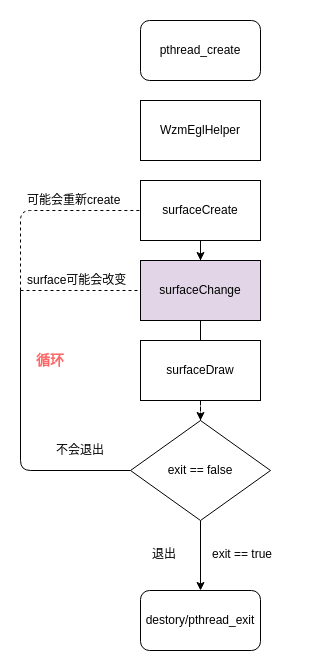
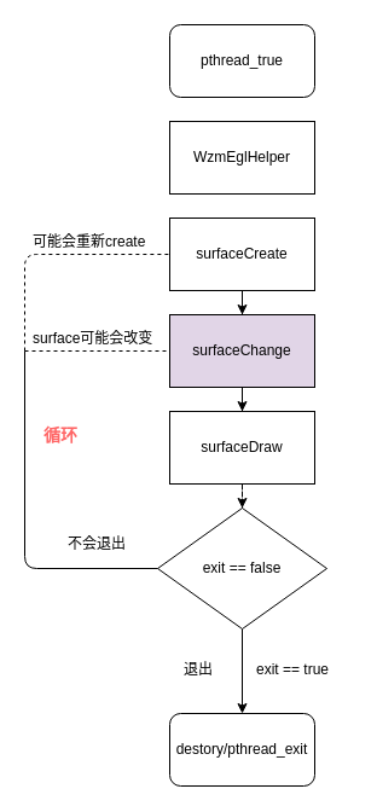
  <mxCell id="0" />
  <mxCell id="1" parent="0" />
- <mxCell id="2" value="pthread_create" style="rounded=1;whiteSpace=wrap;html=1;" parent="1" vertex="1"><mxGeometry x="140" y="20" width="120" height="60" as="geometry" /></mxCell>
+ <mxCell id="2" value="pthread_true" style="rounded=1;whiteSpace=wrap;html=1;" parent="1" vertex="1"><mxGeometry x="140" y="20" width="120" height="60" as="geometry" /></mxCell>
  <mxCell id="3" value="WzmEglHelper" style="rounded=0;whiteSpace=wrap;html=1;" parent="1" vertex="1"><mxGeometry x="140" y="100" width="120" height="60" as="geometry" /></mxCell>
  <mxCell id="4" value="" style="edgeStyle=orthogonalEdgeStyle;rounded=0;orthogonalLoop=1;jettySize=auto;html=1;" parent="1" source="5" target="7" edge="1"><mxGeometry relative="1" as="geometry" /></mxCell>
  <mxCell id="5" value="surfaceCreate" style="rounded=0;whiteSpace=wrap;html=1;" parent="1" vertex="1"><mxGeometry x="140" y="180" width="120" height="60" as="geometry" /></mxCell>
- <mxCell id="6" value="" style="edgeStyle=orthogonalEdgeStyle;rounded=0;orthogonalLoop=1;jettySize=auto;html=1;endArrow=none;" parent="1" source="7" target="9" edge="1"><mxGeometry relative="1" as="geometry" /></mxCell>
+ <mxCell id="6" value="" style="edgeStyle=orthogonalEdgeStyle;rounded=0;orthogonalLoop=1;jettySize=auto;html=1;" parent="1" source="7" target="9" edge="1"><mxGeometry relative="1" as="geometry" /></mxCell>
  <mxCell id="7" value="surfaceChange" style="rounded=0;whiteSpace=wrap;html=1;fillColor=#e1d5e7;" parent="1" vertex="1"><mxGeometry x="140" y="260" width="120" height="60" as="geometry" /></mxCell>
  <mxCell id="8" value="" style="edgeStyle=orthogonalEdgeStyle;rounded=0;orthogonalLoop=1;jettySize=auto;html=1;dashed=1;" parent="1" source="9" target="11" edge="1"><mxGeometry relative="1" as="geometry" /></mxCell>
  <mxCell id="9" value="surfaceDraw" style="rounded=0;whiteSpace=wrap;html=1;" parent="1" vertex="1"><mxGeometry x="140" y="340" width="120" height="60" as="geometry" /></mxCell>
  <mxCell id="10" value="" style="edgeStyle=orthogonalEdgeStyle;rounded=0;orthogonalLoop=1;jettySize=auto;html=1;" parent="1" source="11" target="19" edge="1"><mxGeometry relative="1" as="geometry" /></mxCell>
  <mxCell id="11" value="exit == false" style="rhombus;whiteSpace=wrap;html=1;" parent="1" vertex="1"><mxGeometry x="130" y="420" width="140" height="100" as="geometry" /></mxCell>
  <mxCell id="12" value="" style="endArrow=none;html=1;" parent="1" edge="1"><mxGeometry width="50" height="50" relative="1" as="geometry"><mxPoint x="20" y="290" as="sourcePoint" /><mxPoint x="130" y="470" as="targetPoint" /><Array as="points"><mxPoint x="20" y="470" /></Array></mxGeometry></mxCell>
  <mxCell id="13" value="不会退出" style="text;html=1;strokeColor=none;fillColor=none;align=center;verticalAlign=middle;whiteSpace=wrap;rounded=0;" parent="1" vertex="1"><mxGeometry x="50" y="440" width="60" height="20" as="geometry" /></mxCell>
  <mxCell id="14" value="" style="endArrow=none;dashed=1;html=1;entryX=0;entryY=0.5;entryDx=0;entryDy=0;" parent="1" target="7" edge="1"><mxGeometry width="50" height="50" relative="1" as="geometry"><mxPoint x="20" y="290" as="sourcePoint" /><mxPoint x="90" y="280" as="targetPoint" /></mxGeometry></mxCell>
  <mxCell id="15" value="" style="endArrow=none;dashed=1;html=1;entryX=0;entryY=0.5;entryDx=0;entryDy=0;" parent="1" target="5" edge="1"><mxGeometry width="50" height="50" relative="1" as="geometry"><mxPoint x="20" y="290" as="sourcePoint" /><mxPoint x="20" y="140" as="targetPoint" /><Array as="points"><mxPoint x="20" y="210" /></Array></mxGeometry></mxCell>
  <mxCell id="16" value="&lt;b&gt;&lt;font style=&quot;font-size: 14px&quot; color=&quot;#ff6666&quot;&gt;循环&lt;/font&gt;&lt;/b&gt;" style="text;html=1;strokeColor=none;fillColor=none;align=center;verticalAlign=middle;whiteSpace=wrap;rounded=0;" parent="1" vertex="1"><mxGeometry x="30" y="350" width="40" height="20" as="geometry" /></mxCell>
  <mxCell id="17" value="可能会重新create" style="text;html=1;resizable=0;points=[];autosize=1;align=left;verticalAlign=top;spacingTop=-4;" parent="1" vertex="1"><mxGeometry x="25" y="190" width="110" height="10" as="geometry" /></mxCell>
  <mxCell id="18" value="surface可能会改变" style="text;html=1;resizable=0;points=[];autosize=1;align=left;verticalAlign=top;spacingTop=-4;" parent="1" vertex="1"><mxGeometry x="25" y="270" width="110" height="10" as="geometry" /></mxCell>
  <mxCell id="19" value="destory/pthread_exit" style="rounded=1;whiteSpace=wrap;html=1;" parent="1" vertex="1"><mxGeometry x="140" y="590" width="120" height="60" as="geometry" /></mxCell>
  <mxCell id="20" value="exit == true" style="text;html=1;resizable=0;points=[];autosize=1;align=left;verticalAlign=top;spacingTop=-4;" parent="1" vertex="1"><mxGeometry x="210" y="544" width="80" height="10" as="geometry" /></mxCell>
  <mxCell id="21" value="退出" style="text;html=1;resizable=0;points=[];autosize=1;align=left;verticalAlign=top;spacingTop=-4;" parent="1" vertex="1"><mxGeometry x="150" y="544" width="40" height="10" as="geometry" /></mxCell>
